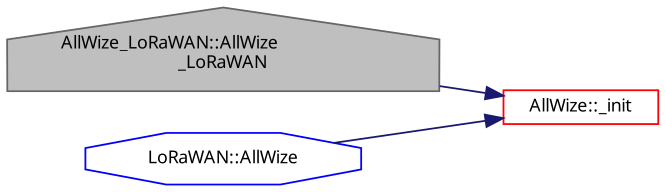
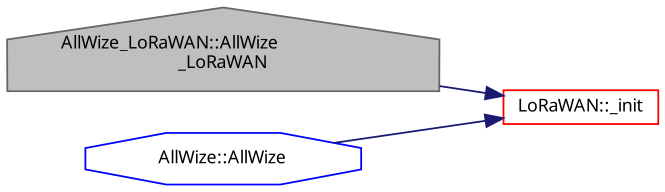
  digraph {
    fontname="Noto Sans"
    rankdir=LR
    node [fillcolor=white fontname="Noto Sans" fontsize=10 style=filled]
    edge [color=midnightblue fontname="Noto Sans" fontsize=10 labelfontname=Helvetica labelfontsize=10 style=solid]
    n1 [color=gray40 fillcolor=grey75 fontcolor=black height=0.2 label="AllWize_LoRaWAN::AllWize\l_LoRaWAN" shape=house width=0.4]
-   n2 [color=red height=0.2 label="AllWize::_init" shape=box width=0.4]
-   n3 [color=blue height=0.2 label="LoRaWAN::AllWize" shape=octagon width=0.4]
+   n2 [color=red height=0.2 label="LoRaWAN::_init" shape=box width=0.4]
+   n3 [color=blue height=0.2 label="AllWize::AllWize" shape=octagon width=0.4]
    n1 -> n2
    n3 -> n2
  }
